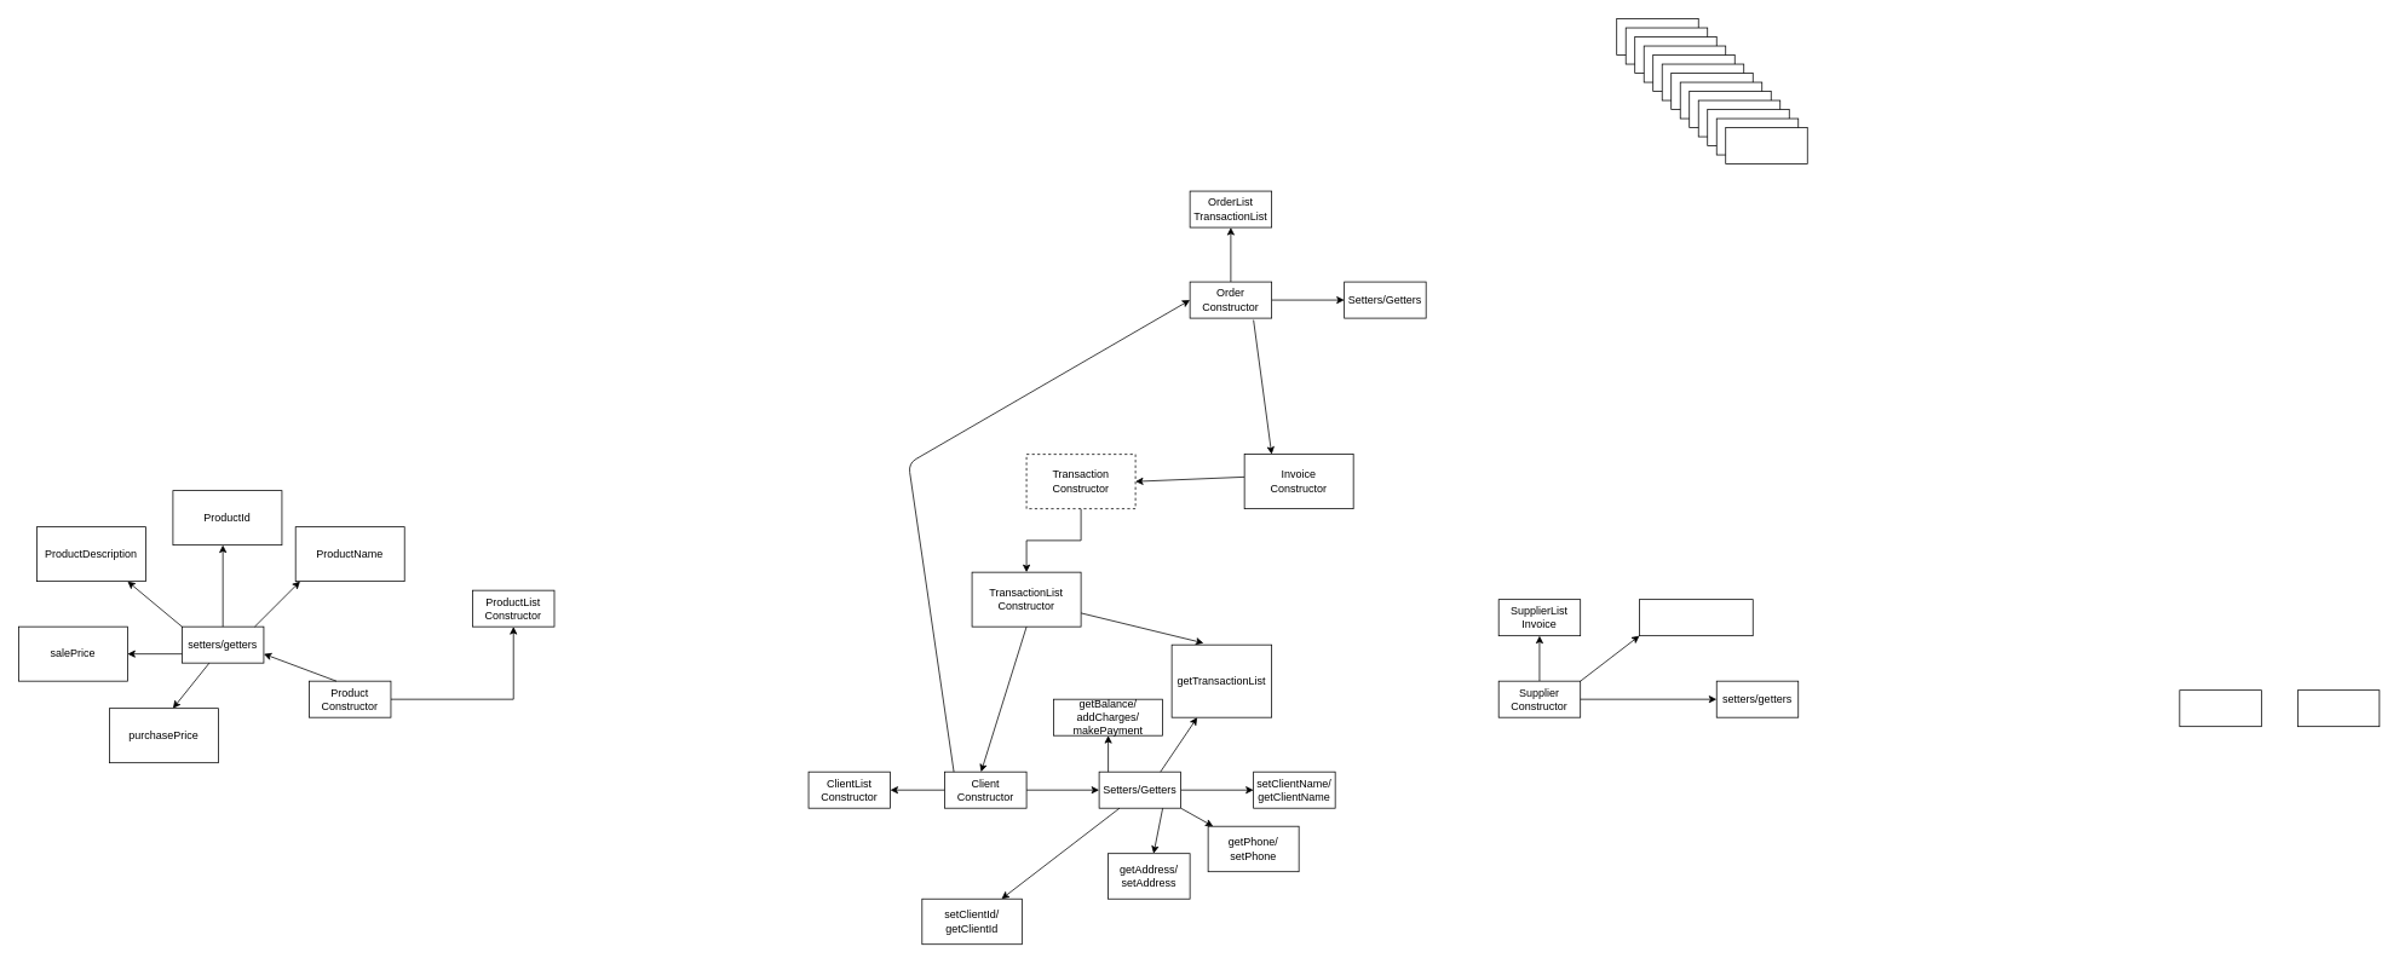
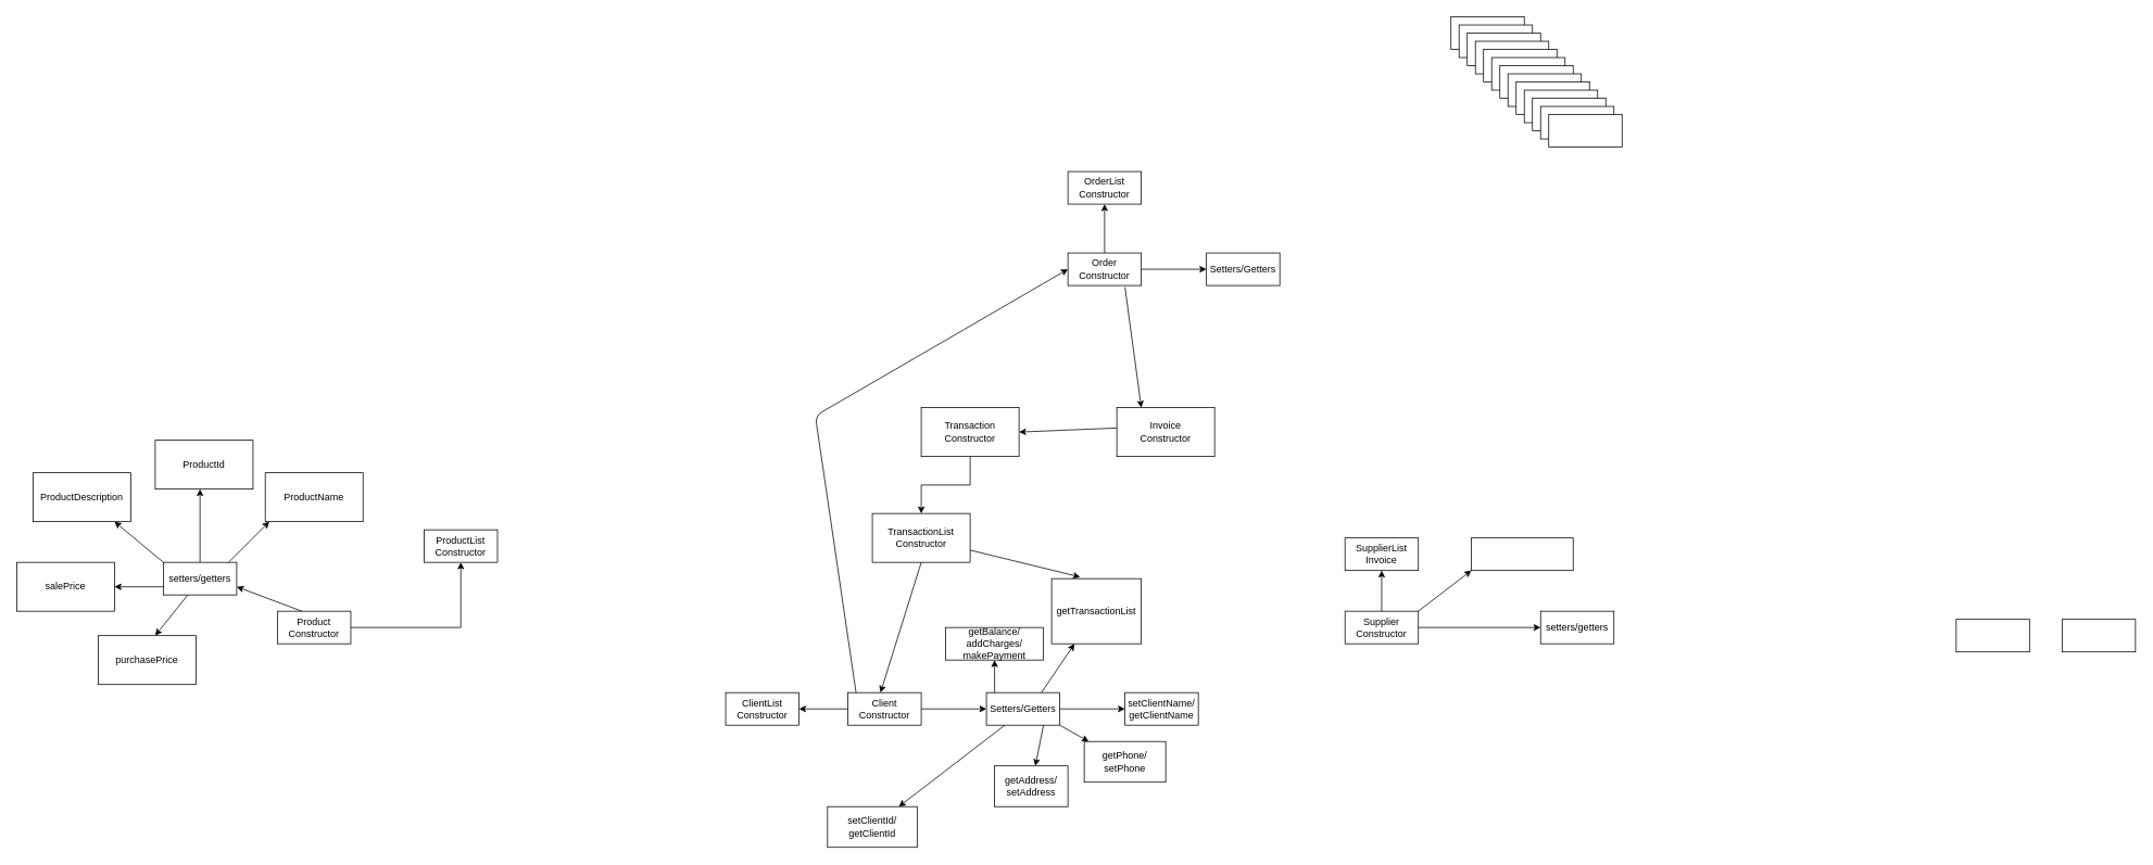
  <mxCell id="0" />
  <mxCell id="1" parent="0" />
  <mxCell id="2" value="" style="rounded=0;whiteSpace=wrap;html=1;" vertex="1" parent="1"><mxGeometry x="2530" y="760" width="90" height="40" as="geometry" /></mxCell>
  <mxCell id="3" value="" style="rounded=0;whiteSpace=wrap;html=1;" vertex="1" parent="1"><mxGeometry x="2400" y="760" width="90" height="40" as="geometry" /></mxCell>
  <mxCell id="4" value="&lt;div&gt;ClientList&lt;/div&gt;&lt;div&gt;Constructor&lt;br&gt;&lt;/div&gt;" style="rounded=0;whiteSpace=wrap;html=1;" vertex="1" parent="1"><mxGeometry x="890" y="850" width="90" height="40" as="geometry" /></mxCell>
  <mxCell id="5" value="&lt;div&gt;ProductList&lt;/div&gt;&lt;div&gt;Constructor&lt;br&gt;&lt;/div&gt;" style="rounded=0;whiteSpace=wrap;html=1;" vertex="1" parent="1"><mxGeometry x="520" y="650" width="90" height="40" as="geometry" /></mxCell>
- <mxCell id="6" value="&lt;div&gt;OrderList&lt;/div&gt;&lt;div&gt;TransactionList&lt;br&gt;&lt;/div&gt;" style="rounded=0;whiteSpace=wrap;html=1;" vertex="1" parent="1"><mxGeometry x="1310" y="210" width="90" height="40" as="geometry" /></mxCell>
+ <mxCell id="6" value="&lt;div&gt;OrderList&lt;/div&gt;&lt;div&gt;Constructor&lt;br&gt;&lt;/div&gt;" style="rounded=0;whiteSpace=wrap;html=1;" vertex="1" parent="1"><mxGeometry x="1310" y="210" width="90" height="40" as="geometry" /></mxCell>
  <mxCell id="7" value="&lt;div&gt;SupplierList&lt;/div&gt;&lt;div&gt;Invoice&lt;br&gt;&lt;/div&gt;" style="rounded=0;whiteSpace=wrap;html=1;" vertex="1" parent="1"><mxGeometry x="1650" y="660" width="90" height="40" as="geometry" /></mxCell>
  <mxCell id="8" value="" style="edgeStyle=orthogonalEdgeStyle;rounded=0;orthogonalLoop=1;jettySize=auto;html=1;" edge="1" parent="1" source="10" target="4"><mxGeometry relative="1" as="geometry" /></mxCell>
  <mxCell id="9" value="" style="edgeStyle=orthogonalEdgeStyle;rounded=0;orthogonalLoop=1;jettySize=auto;html=1;" edge="1" parent="1" source="10" target="12"><mxGeometry relative="1" as="geometry" /></mxCell>
  <mxCell id="10" value="&lt;div&gt;Client&lt;/div&gt;&lt;div&gt;Constructor&lt;br&gt;&lt;/div&gt;" style="rounded=0;whiteSpace=wrap;html=1;" vertex="1" parent="1"><mxGeometry x="1040" y="850" width="90" height="40" as="geometry" /></mxCell>
  <mxCell id="11" value="" style="edgeStyle=orthogonalEdgeStyle;rounded=0;orthogonalLoop=1;jettySize=auto;html=1;" edge="1" parent="1" source="12" target="13"><mxGeometry relative="1" as="geometry" /></mxCell>
  <mxCell id="12" value="Setters/Getters" style="rounded=0;whiteSpace=wrap;html=1;" vertex="1" parent="1"><mxGeometry x="1210" y="850" width="90" height="40" as="geometry" /></mxCell>
  <mxCell id="13" value="&lt;div&gt;setClientName/&lt;/div&gt;&lt;div&gt;getClientName&lt;br&gt;&lt;/div&gt;" style="rounded=0;whiteSpace=wrap;html=1;" vertex="1" parent="1"><mxGeometry x="1380" y="850" width="90" height="40" as="geometry" /></mxCell>
  <mxCell id="14" value="" style="edgeStyle=orthogonalEdgeStyle;rounded=0;orthogonalLoop=1;jettySize=auto;html=1;" edge="1" parent="1" source="15" target="5"><mxGeometry relative="1" as="geometry" /></mxCell>
  <mxCell id="15" value="&lt;div&gt;Product&lt;/div&gt;&lt;div&gt;Constructor&lt;br&gt;&lt;/div&gt;" style="rounded=0;whiteSpace=wrap;html=1;" vertex="1" parent="1"><mxGeometry x="340" y="750" width="90" height="40" as="geometry" /></mxCell>
  <mxCell id="16" value="" style="edgeStyle=orthogonalEdgeStyle;rounded=0;orthogonalLoop=1;jettySize=auto;html=1;" edge="1" parent="1" source="18" target="6"><mxGeometry relative="1" as="geometry" /></mxCell>
  <mxCell id="17" value="" style="edgeStyle=orthogonalEdgeStyle;rounded=0;orthogonalLoop=1;jettySize=auto;html=1;" edge="1" parent="1" source="18" target="19"><mxGeometry relative="1" as="geometry" /></mxCell>
  <mxCell id="18" value="&lt;div&gt;Order&lt;/div&gt;&lt;div&gt;Constructor&lt;br&gt;&lt;/div&gt;" style="rounded=0;whiteSpace=wrap;html=1;" vertex="1" parent="1"><mxGeometry x="1310" y="310" width="90" height="40" as="geometry" /></mxCell>
  <mxCell id="19" value="Setters/Getters" style="rounded=0;whiteSpace=wrap;html=1;" vertex="1" parent="1"><mxGeometry x="1480" y="310" width="90" height="40" as="geometry" /></mxCell>
  <mxCell id="20" value="" style="edgeStyle=orthogonalEdgeStyle;rounded=0;orthogonalLoop=1;jettySize=auto;html=1;" edge="1" parent="1" source="21" target="7"><mxGeometry relative="1" as="geometry" /></mxCell>
  <mxCell id="21" value="&lt;div&gt;Supplier&lt;/div&gt;&lt;div&gt;Constructor&lt;br&gt;&lt;/div&gt;" style="rounded=0;whiteSpace=wrap;html=1;" vertex="1" parent="1"><mxGeometry x="1650" y="750" width="90" height="40" as="geometry" /></mxCell>
  <mxCell id="22" value="" style="rounded=0;whiteSpace=wrap;html=1;" vertex="1" parent="1"><mxGeometry x="1805" y="660" width="125" height="40" as="geometry" /></mxCell>
  <mxCell id="23" value="setters/getters" style="rounded=0;whiteSpace=wrap;html=1;" vertex="1" parent="1"><mxGeometry x="1890" y="750" width="90" height="40" as="geometry" /></mxCell>
  <mxCell id="24" value="" style="rounded=0;whiteSpace=wrap;html=1;" vertex="1" parent="1"><mxGeometry x="1780" y="20" width="90" height="40" as="geometry" /></mxCell>
  <mxCell id="25" value="" style="endArrow=classic;html=1;entryX=0;entryY=1;entryDx=0;entryDy=0;" edge="1" parent="1" target="22"><mxGeometry width="50" height="50" relative="1" as="geometry"><mxPoint x="1740" y="750" as="sourcePoint" /><mxPoint x="1790" y="700" as="targetPoint" /></mxGeometry></mxCell>
  <mxCell id="26" value="" style="endArrow=classic;html=1;entryX=0;entryY=0.5;entryDx=0;entryDy=0;" edge="1" parent="1" target="23"><mxGeometry width="50" height="50" relative="1" as="geometry"><mxPoint x="1740" y="770" as="sourcePoint" /><mxPoint x="1790" y="720" as="targetPoint" /></mxGeometry></mxCell>
  <mxCell id="27" value="" style="rounded=0;whiteSpace=wrap;html=1;" vertex="1" parent="1"><mxGeometry x="1790" y="30" width="90" height="40" as="geometry" /></mxCell>
  <mxCell id="28" value="" style="rounded=0;whiteSpace=wrap;html=1;" vertex="1" parent="1"><mxGeometry x="1800" y="40" width="90" height="40" as="geometry" /></mxCell>
  <mxCell id="29" value="" style="rounded=0;whiteSpace=wrap;html=1;" vertex="1" parent="1"><mxGeometry x="1810" y="50" width="90" height="40" as="geometry" /></mxCell>
  <mxCell id="30" value="" style="rounded=0;whiteSpace=wrap;html=1;" vertex="1" parent="1"><mxGeometry x="1820" y="60" width="90" height="40" as="geometry" /></mxCell>
  <mxCell id="31" value="" style="rounded=0;whiteSpace=wrap;html=1;" vertex="1" parent="1"><mxGeometry x="1830" y="70" width="90" height="40" as="geometry" /></mxCell>
  <mxCell id="32" value="" style="rounded=0;whiteSpace=wrap;html=1;" vertex="1" parent="1"><mxGeometry x="1840" y="80" width="90" height="40" as="geometry" /></mxCell>
  <mxCell id="33" value="" style="rounded=0;whiteSpace=wrap;html=1;" vertex="1" parent="1"><mxGeometry x="1850" y="90" width="90" height="40" as="geometry" /></mxCell>
  <mxCell id="34" value="" style="rounded=0;whiteSpace=wrap;html=1;" vertex="1" parent="1"><mxGeometry x="1860" y="100" width="90" height="40" as="geometry" /></mxCell>
  <mxCell id="35" value="" style="rounded=0;whiteSpace=wrap;html=1;" vertex="1" parent="1"><mxGeometry x="1870" y="110" width="90" height="40" as="geometry" /></mxCell>
  <mxCell id="36" value="" style="rounded=0;whiteSpace=wrap;html=1;" vertex="1" parent="1"><mxGeometry x="1880" y="120" width="90" height="40" as="geometry" /></mxCell>
  <mxCell id="37" value="" style="rounded=0;whiteSpace=wrap;html=1;" vertex="1" parent="1"><mxGeometry x="1890" y="130" width="90" height="40" as="geometry" /></mxCell>
  <mxCell id="38" value="" style="rounded=0;whiteSpace=wrap;html=1;" vertex="1" parent="1"><mxGeometry x="1900" y="140" width="90" height="40" as="geometry" /></mxCell>
  <mxCell id="39" value="setters/getters" style="rounded=0;whiteSpace=wrap;html=1;" vertex="1" parent="1"><mxGeometry x="200" y="690" width="90" height="40" as="geometry" /></mxCell>
  <mxCell id="40" value="" style="endArrow=classic;html=1;" edge="1" parent="1"><mxGeometry width="50" height="50" relative="1" as="geometry"><mxPoint x="370" y="750" as="sourcePoint" /><mxPoint x="290" y="720" as="targetPoint" /></mxGeometry></mxCell>
  <mxCell id="41" value="" style="endArrow=classic;html=1;exitX=0.75;exitY=0;exitDx=0;exitDy=0;" edge="1" parent="1" source="12" target="58"><mxGeometry width="50" height="50" relative="1" as="geometry"><mxPoint x="1220" y="890" as="sourcePoint" /><mxPoint x="1180" y="980" as="targetPoint" /></mxGeometry></mxCell>
  <mxCell id="42" value="" style="endArrow=classic;html=1;" edge="1" parent="1" target="49"><mxGeometry width="50" height="50" relative="1" as="geometry"><mxPoint x="1280" y="890" as="sourcePoint" /><mxPoint x="1280" y="960" as="targetPoint" /></mxGeometry></mxCell>
  <mxCell id="43" value="" style="endArrow=classic;html=1;" edge="1" parent="1" target="48"><mxGeometry width="50" height="50" relative="1" as="geometry"><mxPoint x="1300" y="890" as="sourcePoint" /><mxPoint x="1370" y="930" as="targetPoint" /></mxGeometry></mxCell>
  <mxCell id="44" value="" style="endArrow=classic;html=1;exitX=0.25;exitY=1;exitDx=0;exitDy=0;" edge="1" parent="1" source="12" target="47"><mxGeometry width="50" height="50" relative="1" as="geometry"><mxPoint x="1290" y="850" as="sourcePoint" /><mxPoint x="1330" y="800" as="targetPoint" /></mxGeometry></mxCell>
  <mxCell id="45" value="" style="endArrow=classic;html=1;" edge="1" parent="1" target="46"><mxGeometry width="50" height="50" relative="1" as="geometry"><mxPoint x="1220" y="850" as="sourcePoint" /><mxPoint x="1220" y="800" as="targetPoint" /></mxGeometry></mxCell>
  <mxCell id="46" value="&lt;div&gt;getBalance/&lt;/div&gt;&lt;div&gt;addCharges/&lt;/div&gt;&lt;div&gt;makePayment&lt;br&gt;&lt;/div&gt;" style="rounded=0;whiteSpace=wrap;html=1;" vertex="1" parent="1"><mxGeometry x="1160" y="770" width="120" height="40" as="geometry" /></mxCell>
  <mxCell id="47" value="&lt;div&gt;setClientId/&lt;/div&gt;&lt;div&gt;getClientId&lt;br&gt;&lt;/div&gt;" style="rounded=0;whiteSpace=wrap;html=1;" vertex="1" parent="1"><mxGeometry x="1015" y="990" width="110" height="50" as="geometry" /></mxCell>
  <mxCell id="48" value="&lt;div&gt;getPhone/&lt;/div&gt;&lt;div&gt;setPhone&lt;br&gt;&lt;/div&gt;" style="rounded=0;whiteSpace=wrap;html=1;" vertex="1" parent="1"><mxGeometry x="1330" y="910" width="100" height="50" as="geometry" /></mxCell>
  <mxCell id="49" value="&lt;div&gt;getAddress/&lt;/div&gt;&lt;div&gt;setAddress&lt;/div&gt;" style="rounded=0;whiteSpace=wrap;html=1;" vertex="1" parent="1"><mxGeometry x="1220" y="940" width="90" height="50" as="geometry" /></mxCell>
  <mxCell id="50" value="&lt;div&gt;TransactionList&lt;/div&gt;&lt;div&gt;Constructor&lt;br&gt;&lt;/div&gt;" style="rounded=0;whiteSpace=wrap;html=1;" vertex="1" parent="1"><mxGeometry x="1070" y="630" width="120" height="60" as="geometry" /></mxCell>
  <mxCell id="51" value="" style="endArrow=classic;html=1;entryX=1;entryY=0.5;entryDx=0;entryDy=0;" edge="1" parent="1" target="57"><mxGeometry width="50" height="50" relative="1" as="geometry"><mxPoint x="1370" y="525" as="sourcePoint" /><mxPoint x="1420" y="475" as="targetPoint" /></mxGeometry></mxCell>
  <mxCell id="52" value="" style="endArrow=classic;html=1;entryX=0;entryY=0.5;entryDx=0;entryDy=0;" edge="1" parent="1" target="18"><mxGeometry width="50" height="50" relative="1" as="geometry"><mxPoint x="1050" y="850" as="sourcePoint" /><mxPoint x="1060" y="230" as="targetPoint" /><Array as="points"><mxPoint y="510" x="1000" /></Array></mxGeometry></mxCell>
  <mxCell id="53" value="" style="endArrow=classic;html=1;" edge="1" parent="1"><mxGeometry width="50" height="50" relative="1" as="geometry"><mxPoint x="230" y="730" as="sourcePoint" /><mxPoint x="190" y="780" as="targetPoint" /></mxGeometry></mxCell>
  <mxCell id="54" value="" style="endArrow=classic;html=1;exitX=1;exitY=0.75;exitDx=0;exitDy=0;entryX=0.318;entryY=-0.025;entryDx=0;entryDy=0;entryPerimeter=0;" edge="1" parent="1" source="50" target="58"><mxGeometry width="50" height="50" relative="1" as="geometry"><mxPoint x="1090" y="1090" as="sourcePoint" /><mxPoint x="1130" y="960" as="targetPoint" /></mxGeometry></mxCell>
  <mxCell id="55" value="" style="endArrow=classic;html=1;exitX=0.5;exitY=1;exitDx=0;exitDy=0;" edge="1" parent="1" source="50"><mxGeometry width="50" height="50" relative="1" as="geometry"><mxPoint x="1145" y="693" as="sourcePoint" /><mxPoint x="1080" y="850" as="targetPoint" /></mxGeometry></mxCell>
  <mxCell id="56" value="" style="edgeStyle=orthogonalEdgeStyle;rounded=0;orthogonalLoop=1;jettySize=auto;html=1;" edge="1" parent="1" source="57" target="50"><mxGeometry relative="1" as="geometry" /></mxCell>
- <mxCell id="57" value="&lt;div&gt;Transaction&lt;/div&gt;&lt;div&gt;Constructor&lt;br&gt;&lt;/div&gt;" style="rounded=0;whiteSpace=wrap;html=1;dashed=1;" vertex="1" parent="1"><mxGeometry x="1130" y="500" width="120" height="60" as="geometry" /></mxCell>
+ <mxCell id="57" value="&lt;div&gt;Transaction&lt;/div&gt;&lt;div&gt;Constructor&lt;br&gt;&lt;/div&gt;" style="rounded=0;whiteSpace=wrap;html=1;" vertex="1" parent="1"><mxGeometry x="1130" y="500" width="120" height="60" as="geometry" /></mxCell>
  <mxCell id="58" value="&lt;div&gt;getTransactionList&lt;/div&gt;" style="rounded=0;whiteSpace=wrap;html=1;" vertex="1" parent="1"><mxGeometry x="1290" y="710" width="110" height="80" as="geometry" /></mxCell>
  <mxCell id="59" value="&lt;div&gt;Invoice&lt;/div&gt;&lt;div&gt;Constructor&lt;br&gt;&lt;/div&gt;" style="rounded=0;whiteSpace=wrap;html=1;" vertex="1" parent="1"><mxGeometry x="1370" y="500" width="120" height="60" as="geometry" /></mxCell>
  <mxCell id="60" value="" style="endArrow=classic;html=1;entryX=0.25;entryY=0;entryDx=0;entryDy=0;" edge="1" parent="1" target="59"><mxGeometry width="50" height="50" relative="1" as="geometry"><mxPoint x="1380" y="352" as="sourcePoint" /><mxPoint x="1430" y="302" as="targetPoint" /></mxGeometry></mxCell>
  <mxCell id="61" value="" style="endArrow=classic;html=1;" edge="1" parent="1"><mxGeometry width="50" height="50" relative="1" as="geometry"><mxPoint x="280" y="690" as="sourcePoint" /><mxPoint x="330" y="640" as="targetPoint" /></mxGeometry></mxCell>
  <mxCell id="62" value="salePrice" style="rounded=0;whiteSpace=wrap;html=1;" vertex="1" parent="1"><mxGeometry x="20" y="690" width="120" height="60" as="geometry" /></mxCell>
  <mxCell id="63" value="" style="endArrow=classic;html=1;" edge="1" parent="1"><mxGeometry width="50" height="50" relative="1" as="geometry"><mxPoint x="200" y="720" as="sourcePoint" /><mxPoint x="140" y="720" as="targetPoint" /></mxGeometry></mxCell>
  <mxCell id="64" value="" style="endArrow=classic;html=1;" edge="1" parent="1"><mxGeometry width="50" height="50" relative="1" as="geometry"><mxPoint x="200" y="690" as="sourcePoint" /><mxPoint x="140" y="640" as="targetPoint" /></mxGeometry></mxCell>
  <mxCell id="65" value="" style="endArrow=classic;html=1;" edge="1" parent="1"><mxGeometry width="50" height="50" relative="1" as="geometry"><mxPoint x="245" y="690" as="sourcePoint" /><mxPoint x="245" y="600" as="targetPoint" /></mxGeometry></mxCell>
  <mxCell id="66" value="ProductDescription" style="rounded=0;whiteSpace=wrap;html=1;" vertex="1" parent="1"><mxGeometry x="40" y="580" width="120" height="60" as="geometry" /></mxCell>
  <mxCell id="67" value="ProductId" style="rounded=0;whiteSpace=wrap;html=1;" vertex="1" parent="1"><mxGeometry x="190" y="540" width="120" height="60" as="geometry" /></mxCell>
  <mxCell id="68" value="ProductName" style="rounded=0;whiteSpace=wrap;html=1;" vertex="1" parent="1"><mxGeometry x="325" y="580" width="120" height="60" as="geometry" /></mxCell>
  <mxCell id="69" value="purchasePrice" style="rounded=0;whiteSpace=wrap;html=1;" vertex="1" parent="1"><mxGeometry x="120" y="780" width="120" height="60" as="geometry" /></mxCell>
